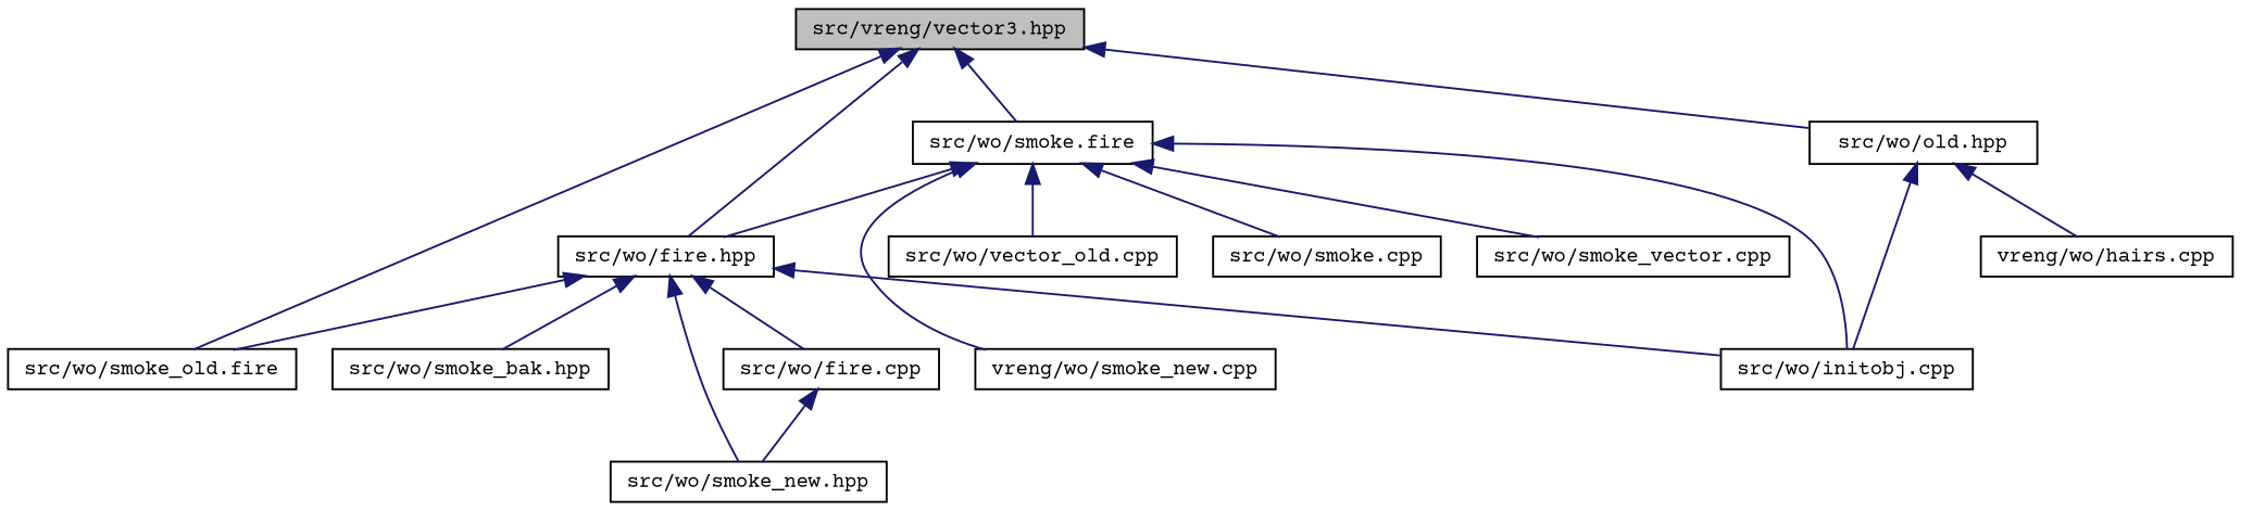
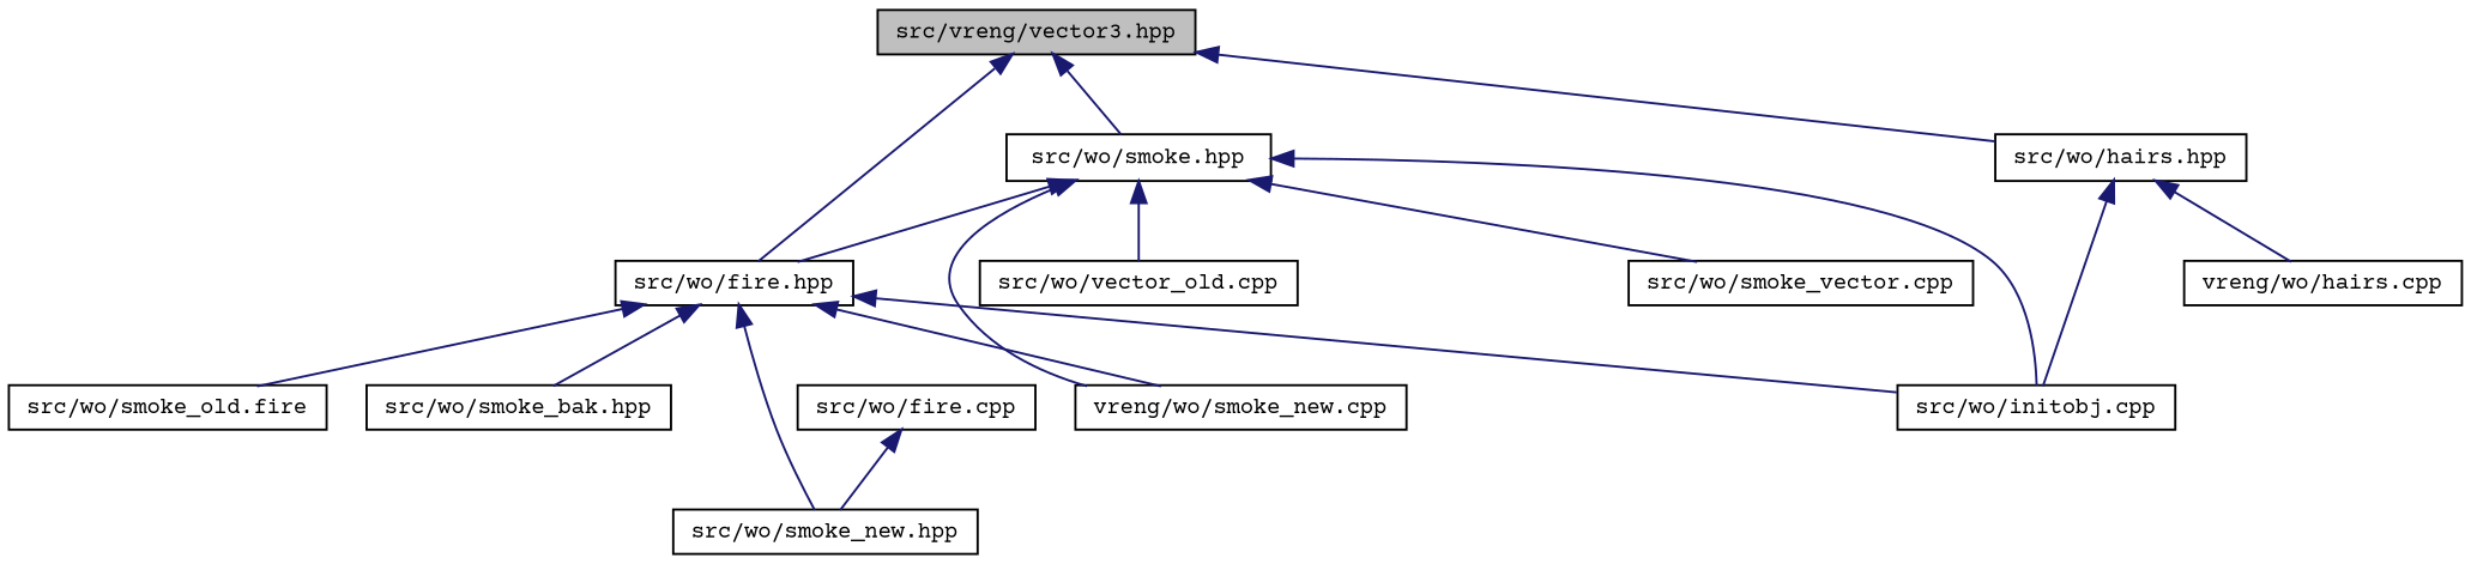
  digraph {
    fontname="Courier Prime"
    node [color=black fontname="Courier Prime" fontsize=10 shape=record]
    edge [color=midnightblue dir=back fontname="Courier Prime" fontsize=10 labelfontname=FreeSans labelfontsize=10 style=solid]
    n1 [fillcolor=grey75 fontcolor=black height=0.2 label="src/vreng/vector3.hpp" style=filled width=0.4]
    n2 [height=0.2 label="src/wo/fire.hpp" width=0.4]
-   n3 [height=0.2 label="src/wo/smoke.fire" width=0.4]
+   n3 [height=0.2 label="src/wo/smoke.hpp" width=0.4]
    n4 [height=0.2 label="src/wo/smoke_old.fire" width=0.4]
-   n5 [height=0.2 label="src/wo/old.hpp" width=0.4]
+   n5 [height=0.2 label="src/wo/hairs.hpp" width=0.4]
    n6 [height=0.2 label="src/wo/smoke_bak.hpp" width=0.4]
    n7 [height=0.2 label="src/wo/smoke_new.hpp" width=0.4]
    n8 [height=0.2 label="src/wo/fire.cpp" width=0.4]
    n9 [height=0.2 label="src/wo/initobj.cpp" width=0.4]
-   n10 [height=0.2 label="src/wo/smoke.cpp" width=0.4]
    n11 [height=0.2 label="src/wo/smoke_vector.cpp" width=0.4]
    n12 [height=0.2 label="vreng/wo/smoke_new.cpp" width=0.4]
    n13 [height=0.2 label="src/wo/vector_old.cpp" width=0.4]
    n14 [height=0.2 label="vreng/wo/hairs.cpp" width=0.4]
    n1 -> n2
    n1 -> n3
-   n1 -> n4
    n1 -> n5
    n2 -> n4
    n2 -> n6
    n2 -> n7
-   n2 -> n8
+   n2 -> n12
    n2 -> n9
    n3 -> n2
    n3 -> n9
-   n3 -> n10
    n3 -> n11
    n3 -> n12
    n3 -> n13
    n5 -> n9
    n5 -> n14
    n8 -> n7
  }
